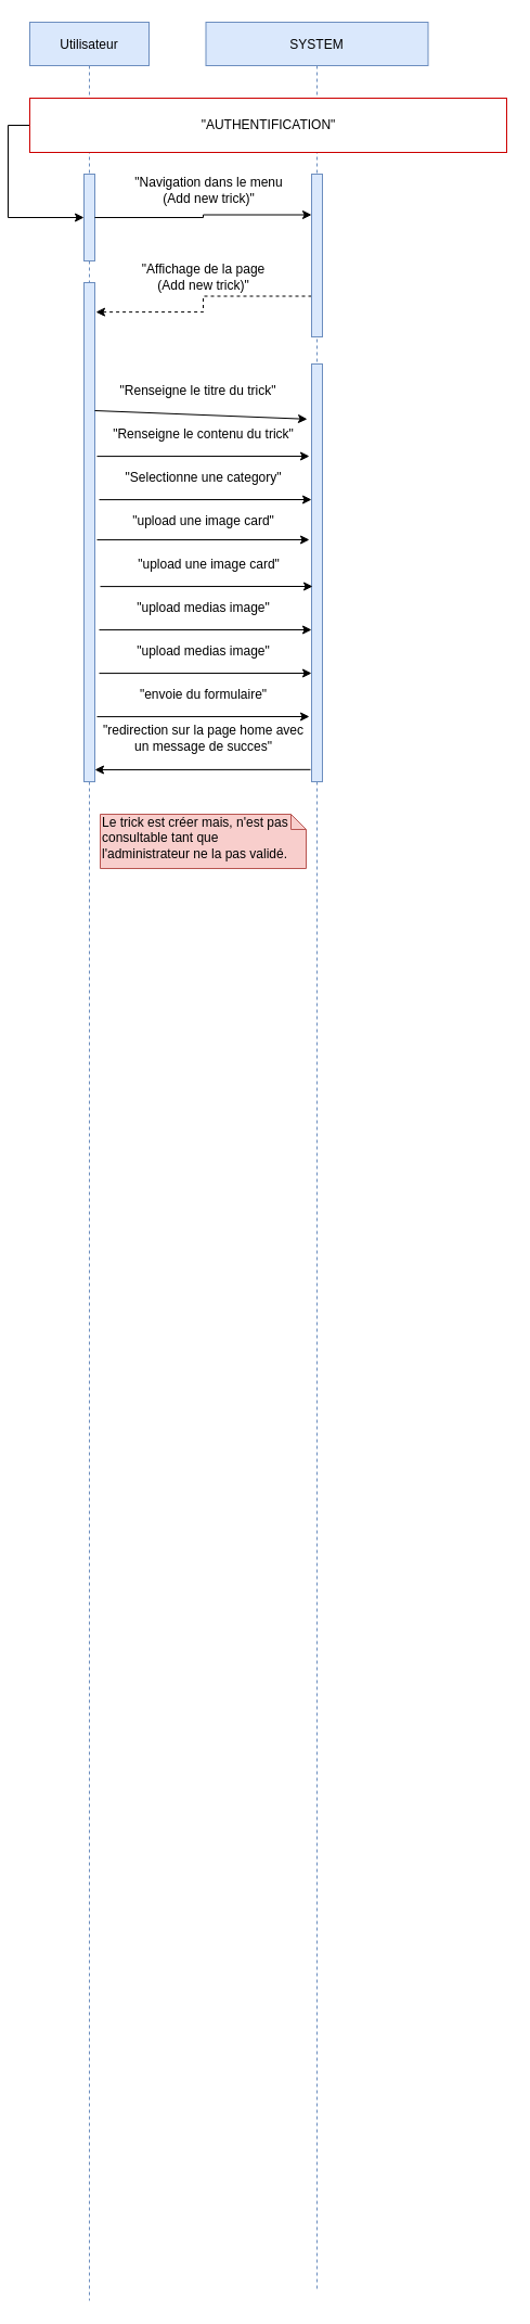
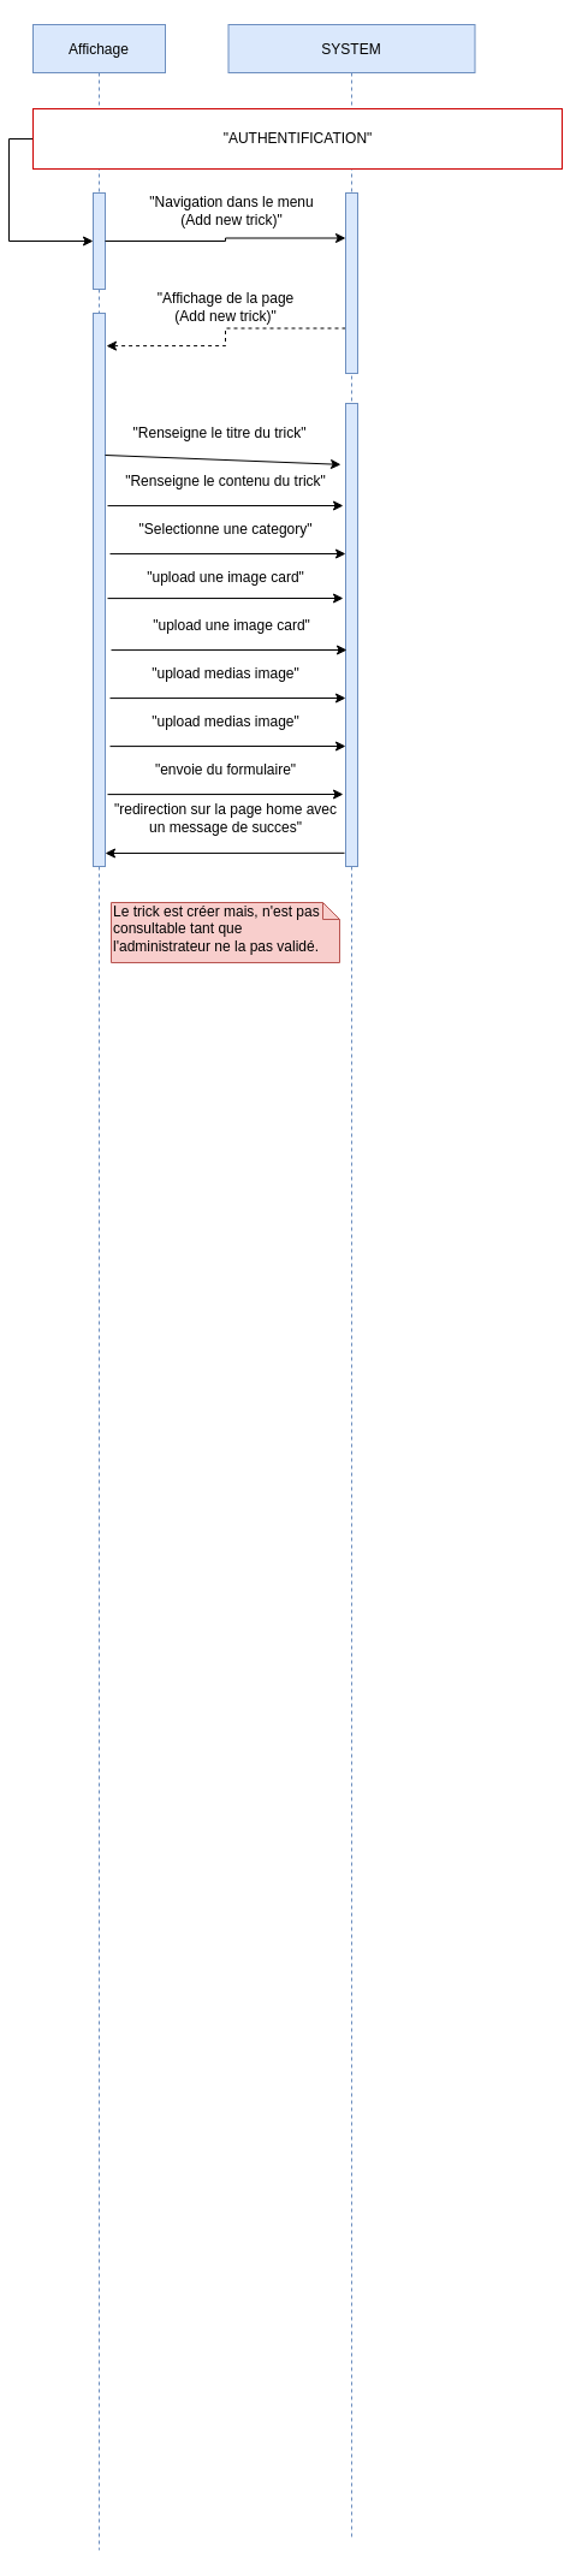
  <mxCell id="0" />
  <mxCell id="1" parent="0" />
- <mxCell id="2" value="Utilisateur" style="shape=umlLifeline;perimeter=lifelinePerimeter;container=1;collapsible=0;recursiveResize=0;rounded=0;shadow=0;strokeWidth=1;fillColor=#dae8fc;strokeColor=#6c8ebf;" parent="1" vertex="1"><mxGeometry x="20" y="20" width="110" height="2100" as="geometry" /></mxCell>
+ <mxCell id="2" value="Affichage" style="shape=umlLifeline;perimeter=lifelinePerimeter;container=1;collapsible=0;recursiveResize=0;rounded=0;shadow=0;strokeWidth=1;fillColor=#dae8fc;strokeColor=#6c8ebf;" parent="1" vertex="1"><mxGeometry x="20" y="20" width="110" height="2100" as="geometry" /></mxCell>
  <mxCell id="3" value="" style="html=1;strokeColor=#6c8ebf;fillColor=#dae8fc;" parent="2" vertex="1"><mxGeometry x="50" y="140" width="10" height="80" as="geometry" /></mxCell>
  <mxCell id="4" value="" style="html=1;strokeColor=#6c8ebf;fillColor=#dae8fc;" parent="2" vertex="1"><mxGeometry x="50" y="240" width="10" height="460" as="geometry" /></mxCell>
  <mxCell id="5" value="" style="group" parent="2" vertex="1" connectable="0"><mxGeometry x="50" y="300" width="10" height="770" as="geometry" /></mxCell>
  <mxCell id="6" value="" style="group" parent="5" vertex="1" connectable="0"><mxGeometry width="10" height="770" as="geometry" /></mxCell>
  <mxCell id="7" style="edgeStyle=orthogonalEdgeStyle;rounded=0;orthogonalLoop=1;jettySize=auto;html=1;exitX=0.5;exitY=1;exitDx=0;exitDy=0;dashed=1;startArrow=none;startFill=0;" parent="6" edge="1"><mxGeometry relative="1" as="geometry"><mxPoint x="5" y="340" as="sourcePoint" /><mxPoint x="5" y="340" as="targetPoint" /></mxGeometry></mxCell>
  <mxCell id="8" value="SYSTEM" style="shape=umlLifeline;perimeter=lifelinePerimeter;container=0;collapsible=0;recursiveResize=0;rounded=0;shadow=0;strokeWidth=1;fillColor=#dae8fc;strokeColor=#6c8ebf;" parent="1" vertex="1"><mxGeometry x="182.5" y="20" width="205" height="2090" as="geometry" /></mxCell>
  <mxCell id="9" style="edgeStyle=orthogonalEdgeStyle;rounded=0;orthogonalLoop=1;jettySize=auto;html=1;exitX=0;exitY=0.5;exitDx=0;exitDy=0;entryX=0;entryY=0.5;entryDx=0;entryDy=0;" parent="1" source="10" target="3" edge="1"><mxGeometry relative="1" as="geometry" /></mxCell>
  <mxCell id="10" value="&quot;AUTHENTIFICATION&quot;" style="html=1;strokeColor=#CC0000;" parent="1" vertex="1"><mxGeometry x="20" y="90" width="440" height="50" as="geometry" /></mxCell>
  <mxCell id="11" style="edgeStyle=orthogonalEdgeStyle;rounded=0;orthogonalLoop=1;jettySize=auto;html=1;exitX=1;exitY=0.5;exitDx=0;exitDy=0;entryX=0;entryY=0.25;entryDx=0;entryDy=0;" parent="1" source="3" target="15" edge="1"><mxGeometry relative="1" as="geometry" /></mxCell>
  <mxCell id="12" value="&lt;div&gt;&quot;Navigation dans le menu&lt;br&gt;&lt;/div&gt;&lt;div&gt;(Add new trick)&quot;&lt;/div&gt;" style="text;html=1;align=center;verticalAlign=middle;resizable=0;points=[];autosize=1;" parent="1" vertex="1"><mxGeometry x="105" y="160" width="160" height="30" as="geometry" /></mxCell>
  <mxCell id="13" value="&lt;div&gt;Le trick est créer mais, n'est pas &lt;span&gt;consultable tant que l'administrateur ne la pas validé.&lt;/span&gt;&lt;/div&gt;" style="shape=note;whiteSpace=wrap;html=1;size=14;verticalAlign=top;align=left;spacingTop=-6;fillColor=#f8cecc;strokeColor=#b85450;" parent="1" vertex="1"><mxGeometry x="85" y="750" width="190" height="50" as="geometry" /></mxCell>
  <mxCell id="14" style="edgeStyle=orthogonalEdgeStyle;rounded=0;orthogonalLoop=1;jettySize=auto;html=1;exitX=0;exitY=0.75;exitDx=0;exitDy=0;entryX=1.1;entryY=0.059;entryDx=0;entryDy=0;entryPerimeter=0;dashed=1;" edge="1" parent="1" source="15" target="4"><mxGeometry relative="1" as="geometry" /></mxCell>
  <mxCell id="15" value="" style="html=1;strokeColor=#6c8ebf;fillColor=#dae8fc;" parent="1" vertex="1"><mxGeometry x="280" y="160" width="10" height="150" as="geometry" /></mxCell>
  <mxCell id="16" value="" style="html=1;strokeColor=#6c8ebf;fillColor=#dae8fc;" parent="1" vertex="1"><mxGeometry x="280" y="335" width="10" height="385" as="geometry" /></mxCell>
  <mxCell id="17" style="edgeStyle=orthogonalEdgeStyle;rounded=0;orthogonalLoop=1;jettySize=auto;html=1;exitX=0.5;exitY=1;exitDx=0;exitDy=0;dashed=1;startArrow=none;startFill=0;" parent="1" source="16" target="16" edge="1"><mxGeometry x="395" y="80" as="geometry" /></mxCell>
  <mxCell id="18" value="&lt;div&gt;&quot;Affichage de la page &lt;br&gt;&lt;/div&gt;&lt;div&gt;(Add new trick)&quot;&lt;/div&gt;" style="text;html=1;align=center;verticalAlign=middle;resizable=0;points=[];autosize=1;" vertex="1" parent="1"><mxGeometry x="115" y="240" width="130" height="30" as="geometry" /></mxCell>
  <mxCell id="19" value="&lt;div&gt;&quot;Renseigne le titre du trick&quot;&lt;/div&gt;" style="text;html=1;align=center;verticalAlign=middle;resizable=0;points=[];autosize=1;" vertex="1" parent="1"><mxGeometry x="95" y="350" width="160" height="20" as="geometry" /></mxCell>
  <mxCell id="20" value="&lt;div&gt;&quot;Renseigne le contenu du trick&quot;&lt;/div&gt;" style="text;html=1;align=center;verticalAlign=middle;resizable=0;points=[];autosize=1;" vertex="1" parent="1"><mxGeometry x="85" y="390" width="190" height="20" as="geometry" /></mxCell>
  <mxCell id="21" value="&lt;div&gt;&quot;Selectionne une category&quot;&lt;/div&gt;" style="text;html=1;align=center;verticalAlign=middle;resizable=0;points=[];autosize=1;" vertex="1" parent="1"><mxGeometry x="100" y="430" width="160" height="20" as="geometry" /></mxCell>
  <mxCell id="22" value="&lt;div&gt;&quot;upload une image card&quot;&lt;/div&gt;" style="text;html=1;align=center;verticalAlign=middle;resizable=0;points=[];autosize=1;" vertex="1" parent="1"><mxGeometry x="105" y="470" width="150" height="20" as="geometry" /></mxCell>
  <mxCell id="23" value="&lt;div&gt;&quot;upload une image card&quot;&lt;/div&gt;" style="text;html=1;align=center;verticalAlign=middle;resizable=0;points=[];autosize=1;" vertex="1" parent="1"><mxGeometry x="110" y="510" width="150" height="20" as="geometry" /></mxCell>
  <mxCell id="24" value="&lt;div&gt;&quot;upload medias image&quot;&lt;/div&gt;" style="text;html=1;align=center;verticalAlign=middle;resizable=0;points=[];autosize=1;" vertex="1" parent="1"><mxGeometry x="110" y="550" width="140" height="20" as="geometry" /></mxCell>
  <mxCell id="25" value="&lt;div&gt;&quot;upload medias image&quot;&lt;/div&gt;" style="text;html=1;align=center;verticalAlign=middle;resizable=0;points=[];autosize=1;" vertex="1" parent="1"><mxGeometry x="110" y="590" width="140" height="20" as="geometry" /></mxCell>
  <mxCell id="26" value="&lt;div&gt;&quot;envoie du formulaire&quot;&lt;/div&gt;" style="text;html=1;align=center;verticalAlign=middle;resizable=0;points=[];autosize=1;" vertex="1" parent="1"><mxGeometry x="110" y="630" width="140" height="20" as="geometry" /></mxCell>
  <mxCell id="27" value="" style="endArrow=classic;html=1;entryX=-0.4;entryY=0.132;entryDx=0;entryDy=0;entryPerimeter=0;" edge="1" parent="1" target="16"><mxGeometry width="50" height="50" relative="1" as="geometry"><mxPoint x="80" y="378" as="sourcePoint" /><mxPoint x="270" y="400" as="targetPoint" /></mxGeometry></mxCell>
  <mxCell id="28" value="" style="endArrow=classic;html=1;entryX=-0.4;entryY=0.132;entryDx=0;entryDy=0;entryPerimeter=0;" edge="1" parent="1"><mxGeometry width="50" height="50" relative="1" as="geometry"><mxPoint x="82" y="420.1" as="sourcePoint" /><mxPoint x="278" y="420" as="targetPoint" /></mxGeometry></mxCell>
  <mxCell id="29" value="" style="endArrow=classic;html=1;entryX=-0.4;entryY=0.132;entryDx=0;entryDy=0;entryPerimeter=0;" edge="1" parent="1"><mxGeometry width="50" height="50" relative="1" as="geometry"><mxPoint x="84" y="460.1" as="sourcePoint" /><mxPoint x="280" y="460" as="targetPoint" /></mxGeometry></mxCell>
  <mxCell id="30" value="" style="endArrow=classic;html=1;entryX=-0.4;entryY=0.132;entryDx=0;entryDy=0;entryPerimeter=0;" edge="1" parent="1"><mxGeometry width="50" height="50" relative="1" as="geometry"><mxPoint x="82" y="497.1" as="sourcePoint" /><mxPoint x="278" y="497" as="targetPoint" /></mxGeometry></mxCell>
  <mxCell id="31" value="" style="endArrow=classic;html=1;entryX=-0.4;entryY=0.132;entryDx=0;entryDy=0;entryPerimeter=0;" edge="1" parent="1"><mxGeometry width="50" height="50" relative="1" as="geometry"><mxPoint x="85" y="540.1" as="sourcePoint" /><mxPoint x="281" y="540" as="targetPoint" /></mxGeometry></mxCell>
  <mxCell id="32" value="" style="endArrow=classic;html=1;entryX=-0.4;entryY=0.132;entryDx=0;entryDy=0;entryPerimeter=0;" edge="1" parent="1"><mxGeometry width="50" height="50" relative="1" as="geometry"><mxPoint x="84" y="580.1" as="sourcePoint" /><mxPoint x="280" y="580" as="targetPoint" /></mxGeometry></mxCell>
  <mxCell id="33" value="" style="endArrow=classic;html=1;entryX=-0.4;entryY=0.132;entryDx=0;entryDy=0;entryPerimeter=0;" edge="1" parent="1"><mxGeometry width="50" height="50" relative="1" as="geometry"><mxPoint x="84" y="620.1" as="sourcePoint" /><mxPoint x="280" y="620" as="targetPoint" /></mxGeometry></mxCell>
  <mxCell id="34" value="" style="endArrow=classic;html=1;entryX=-0.4;entryY=0.132;entryDx=0;entryDy=0;entryPerimeter=0;" edge="1" parent="1"><mxGeometry width="50" height="50" relative="1" as="geometry"><mxPoint x="82" y="660.1" as="sourcePoint" /><mxPoint x="278" y="660" as="targetPoint" /></mxGeometry></mxCell>
  <mxCell id="35" value="&lt;div&gt;&quot;redirection sur la page home avec&lt;/div&gt;&lt;div&gt; un message de succes&quot;&lt;/div&gt;" style="text;html=1;align=center;verticalAlign=middle;resizable=0;points=[];autosize=1;" vertex="1" parent="1"><mxGeometry x="75" y="665" width="210" height="30" as="geometry" /></mxCell>
  <mxCell id="36" value="" style="endArrow=classic;html=1;entryX=-0.1;entryY=0.971;entryDx=0;entryDy=0;entryPerimeter=0;exitX=-0.1;exitY=0.971;exitDx=0;exitDy=0;exitPerimeter=0;" edge="1" parent="1" source="16"><mxGeometry width="50" height="50" relative="1" as="geometry"><mxPoint x="288" y="670" as="sourcePoint" /><mxPoint x="80" y="709" as="targetPoint" /></mxGeometry></mxCell>
